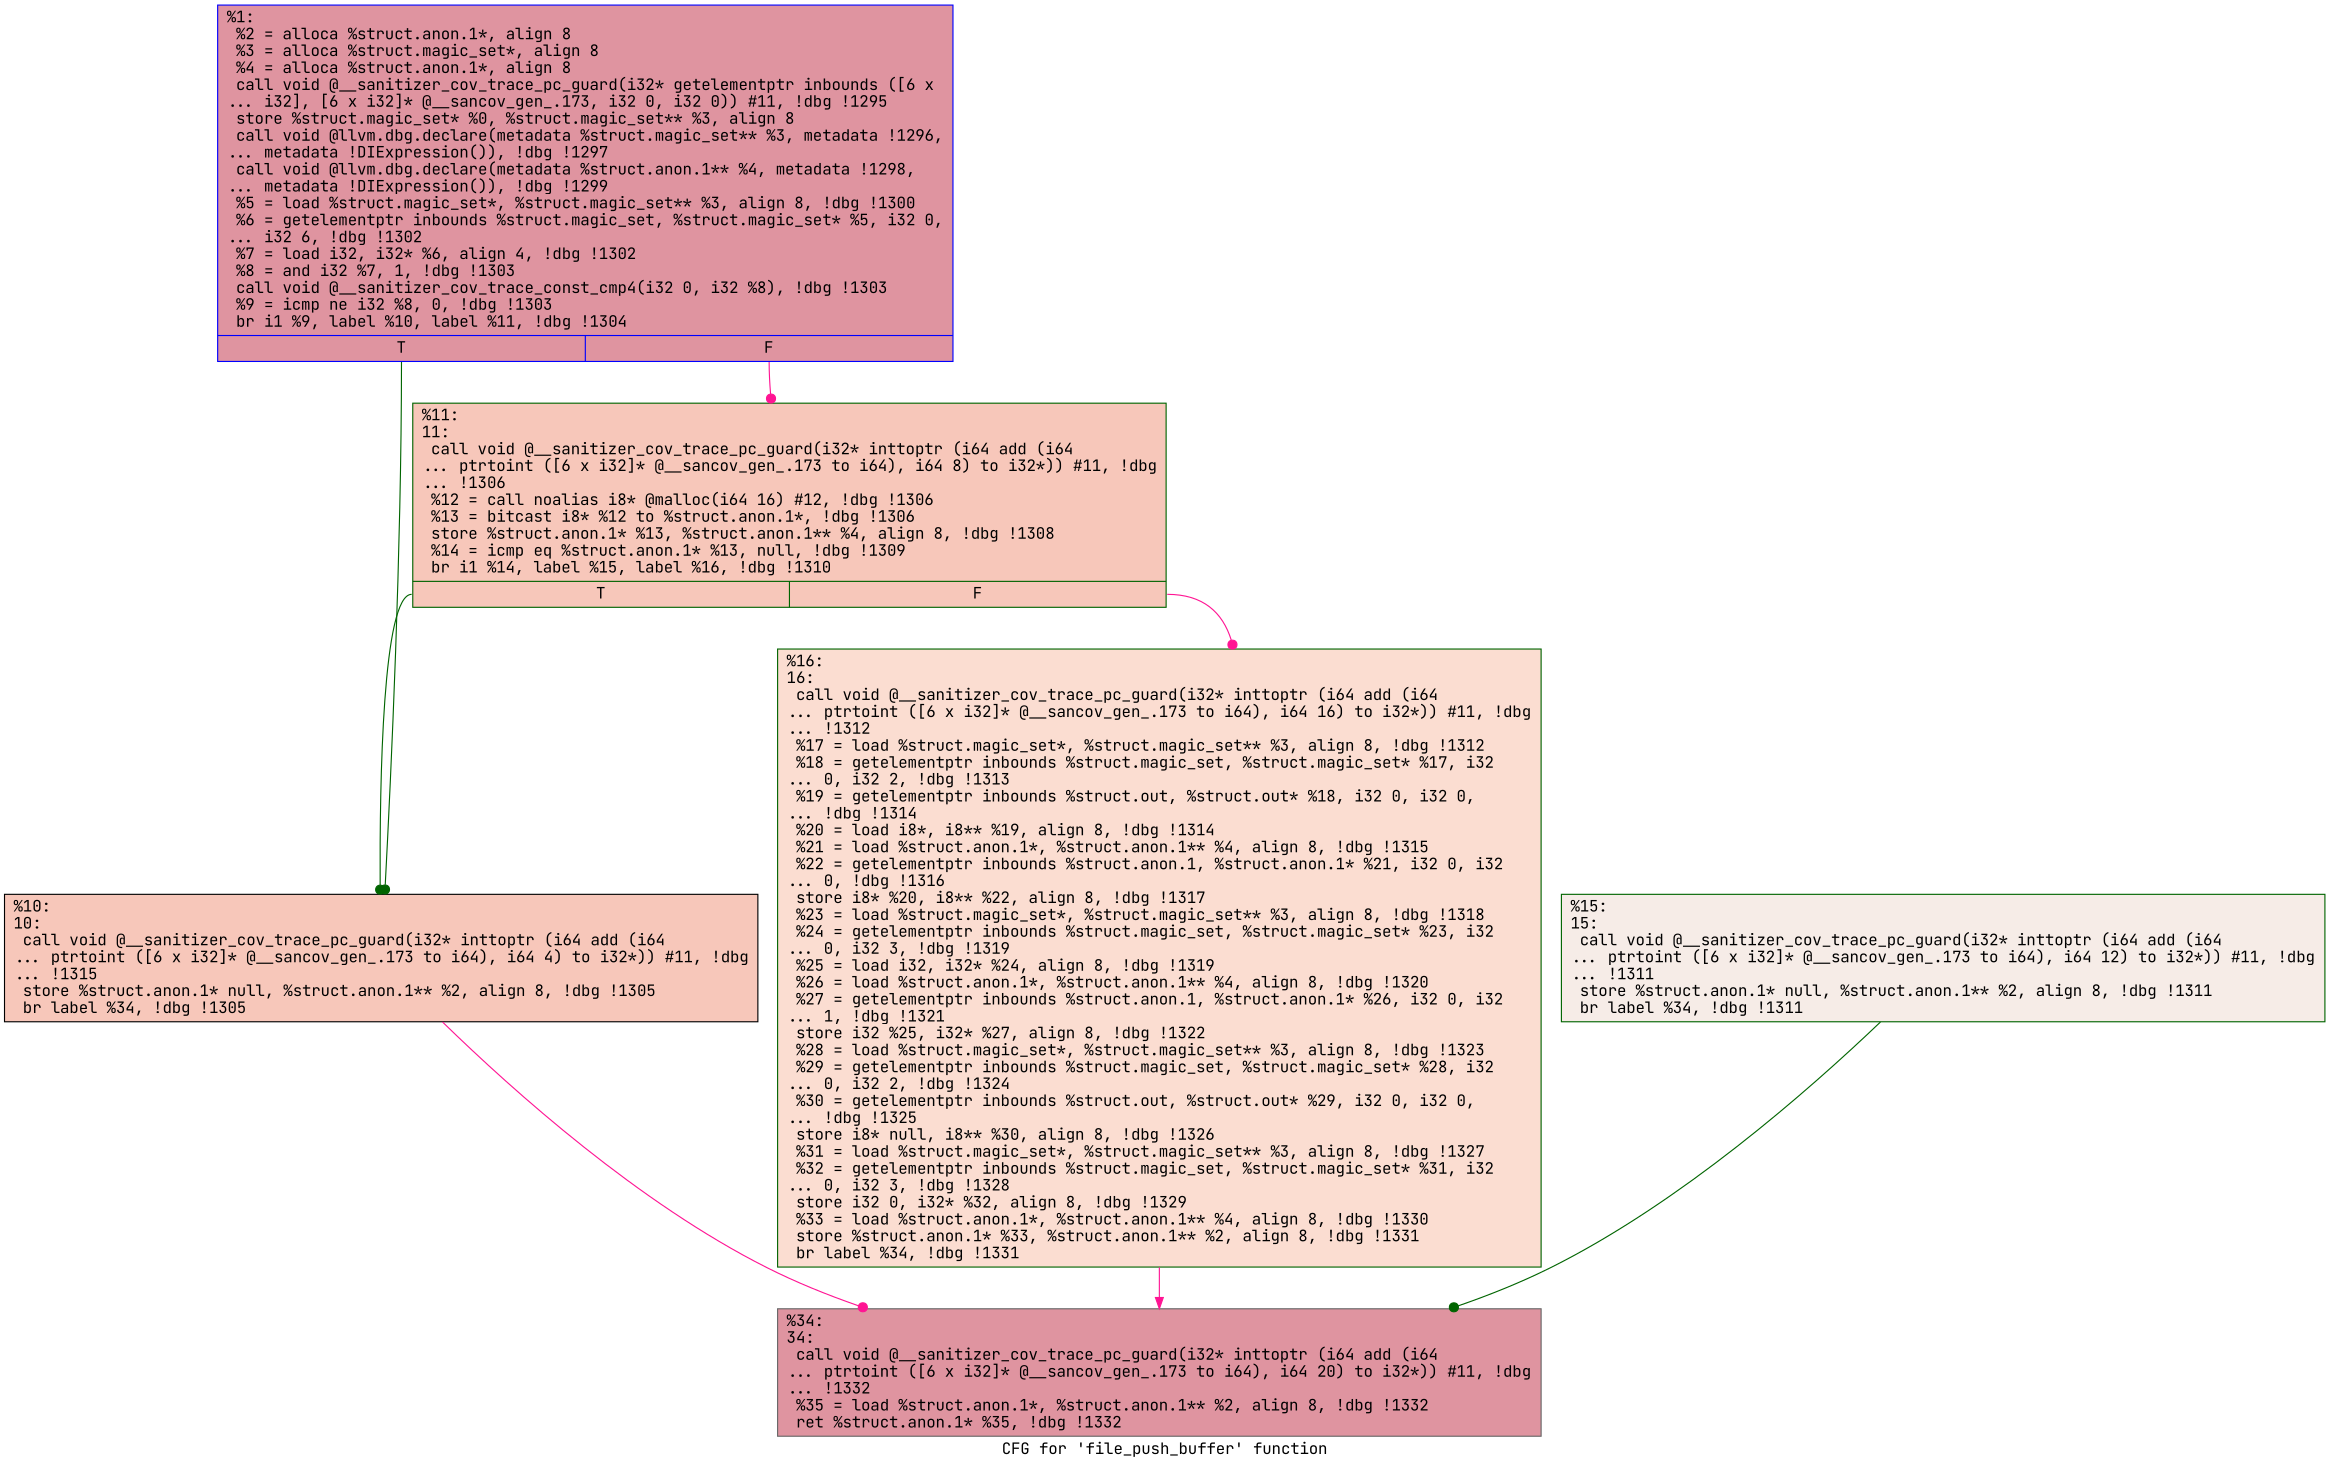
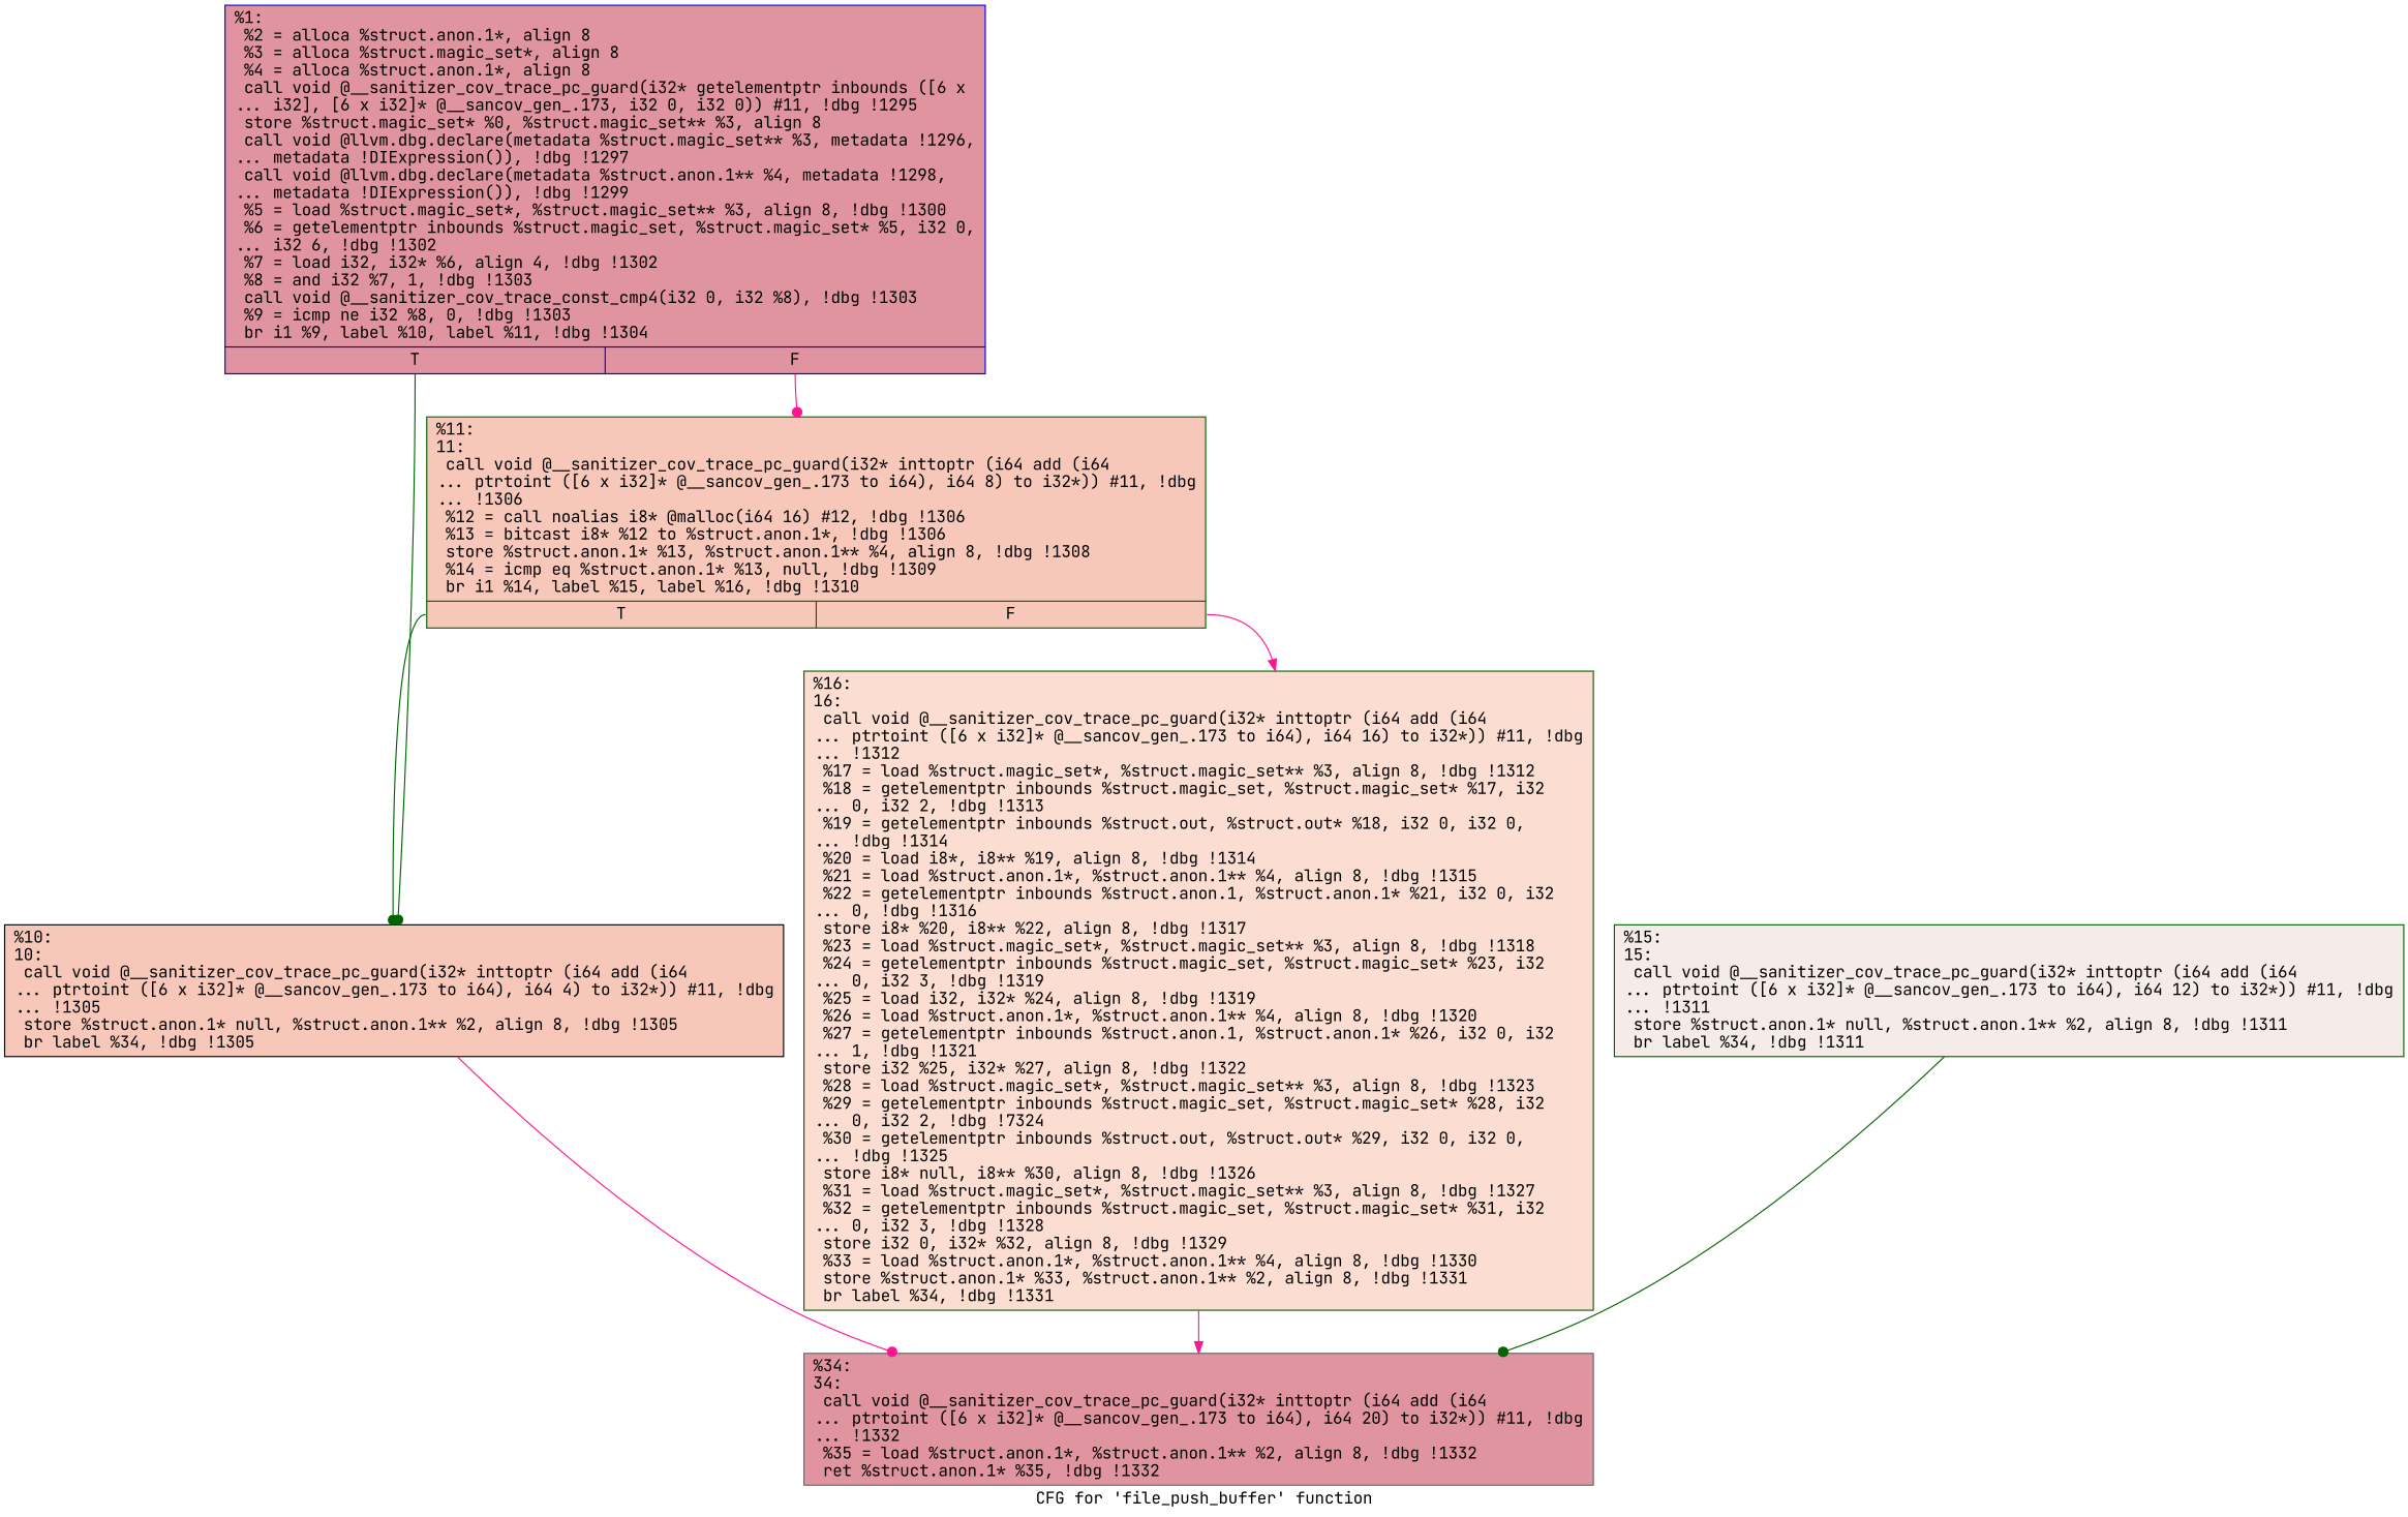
  digraph {
    fontname="JetBrains Mono"
    label="CFG for 'file_push_buffer' function"
    node [color=darkgreen fillcolor="#b70d2870" fontname="JetBrains Mono" shape=record style=filled]
    edge [arrowhead=dot color=deeppink fontname="JetBrains Mono"]
    n1 [color=blue label="{%1:\l  %2 = alloca %struct.anon.1*, align 8\l  %3 = alloca %struct.magic_set*, align 8\l  %4 = alloca %struct.anon.1*, align 8\l  call void @__sanitizer_cov_trace_pc_guard(i32* getelementptr inbounds ([6 x\l... i32], [6 x i32]* @__sancov_gen_.173, i32 0, i32 0)) #11, !dbg !1295\l  store %struct.magic_set* %0, %struct.magic_set** %3, align 8\l  call void @llvm.dbg.declare(metadata %struct.magic_set** %3, metadata !1296,\l... metadata !DIExpression()), !dbg !1297\l  call void @llvm.dbg.declare(metadata %struct.anon.1** %4, metadata !1298,\l... metadata !DIExpression()), !dbg !1299\l  %5 = load %struct.magic_set*, %struct.magic_set** %3, align 8, !dbg !1300\l  %6 = getelementptr inbounds %struct.magic_set, %struct.magic_set* %5, i32 0,\l... i32 6, !dbg !1302\l  %7 = load i32, i32* %6, align 4, !dbg !1302\l  %8 = and i32 %7, 1, !dbg !1303\l  call void @__sanitizer_cov_trace_const_cmp4(i32 0, i32 %8), !dbg !1303\l  %9 = icmp ne i32 %8, 0, !dbg !1303\l  br i1 %9, label %10, label %11, !dbg !1304\l|{<s0>T|<s1>F}}"]
-   n2 [color=black fillcolor="#ec7f6370" label="{%10:\l10:                                               \l  call void @__sanitizer_cov_trace_pc_guard(i32* inttoptr (i64 add (i64\l... ptrtoint ([6 x i32]* @__sancov_gen_.173 to i64), i64 4) to i32*)) #11, !dbg\l... !1315\l  store %struct.anon.1* null, %struct.anon.1** %2, align 8, !dbg !1305\l  br label %34, !dbg !1305\l}"]
+   n2 [color=black fillcolor="#ec7f6370" label="{%10:\l10:                                               \l  call void @__sanitizer_cov_trace_pc_guard(i32* inttoptr (i64 add (i64\l... ptrtoint ([6 x i32]* @__sancov_gen_.173 to i64), i64 4) to i32*)) #11, !dbg\l... !1305\l  store %struct.anon.1* null, %struct.anon.1** %2, align 8, !dbg !1305\l  br label %34, !dbg !1305\l}"]
    n3 [fillcolor="#ec7f6370" label="{%11:\l11:                                               \l  call void @__sanitizer_cov_trace_pc_guard(i32* inttoptr (i64 add (i64\l... ptrtoint ([6 x i32]* @__sancov_gen_.173 to i64), i64 8) to i32*)) #11, !dbg\l... !1306\l  %12 = call noalias i8* @malloc(i64 16) #12, !dbg !1306\l  %13 = bitcast i8* %12 to %struct.anon.1*, !dbg !1306\l  store %struct.anon.1* %13, %struct.anon.1** %4, align 8, !dbg !1308\l  %14 = icmp eq %struct.anon.1* %13, null, !dbg !1309\l  br i1 %14, label %15, label %16, !dbg !1310\l|{<s0>T|<s1>F}}"]
    n4 [color=gray40 label="{%34:\l34:                                               \l  call void @__sanitizer_cov_trace_pc_guard(i32* inttoptr (i64 add (i64\l... ptrtoint ([6 x i32]* @__sancov_gen_.173 to i64), i64 20) to i32*)) #11, !dbg\l... !1332\l  %35 = load %struct.anon.1*, %struct.anon.1** %2, align 8, !dbg !1332\l  ret %struct.anon.1* %35, !dbg !1332\l}"]
-   n5 [fillcolor="#f7b39670" label="{%16:\l16:                                               \l  call void @__sanitizer_cov_trace_pc_guard(i32* inttoptr (i64 add (i64\l... ptrtoint ([6 x i32]* @__sancov_gen_.173 to i64), i64 16) to i32*)) #11, !dbg\l... !1312\l  %17 = load %struct.magic_set*, %struct.magic_set** %3, align 8, !dbg !1312\l  %18 = getelementptr inbounds %struct.magic_set, %struct.magic_set* %17, i32\l... 0, i32 2, !dbg !1313\l  %19 = getelementptr inbounds %struct.out, %struct.out* %18, i32 0, i32 0,\l... !dbg !1314\l  %20 = load i8*, i8** %19, align 8, !dbg !1314\l  %21 = load %struct.anon.1*, %struct.anon.1** %4, align 8, !dbg !1315\l  %22 = getelementptr inbounds %struct.anon.1, %struct.anon.1* %21, i32 0, i32\l... 0, !dbg !1316\l  store i8* %20, i8** %22, align 8, !dbg !1317\l  %23 = load %struct.magic_set*, %struct.magic_set** %3, align 8, !dbg !1318\l  %24 = getelementptr inbounds %struct.magic_set, %struct.magic_set* %23, i32\l... 0, i32 3, !dbg !1319\l  %25 = load i32, i32* %24, align 8, !dbg !1319\l  %26 = load %struct.anon.1*, %struct.anon.1** %4, align 8, !dbg !1320\l  %27 = getelementptr inbounds %struct.anon.1, %struct.anon.1* %26, i32 0, i32\l... 1, !dbg !1321\l  store i32 %25, i32* %27, align 8, !dbg !1322\l  %28 = load %struct.magic_set*, %struct.magic_set** %3, align 8, !dbg !1323\l  %29 = getelementptr inbounds %struct.magic_set, %struct.magic_set* %28, i32\l... 0, i32 2, !dbg !1324\l  %30 = getelementptr inbounds %struct.out, %struct.out* %29, i32 0, i32 0,\l... !dbg !1325\l  store i8* null, i8** %30, align 8, !dbg !1326\l  %31 = load %struct.magic_set*, %struct.magic_set** %3, align 8, !dbg !1327\l  %32 = getelementptr inbounds %struct.magic_set, %struct.magic_set* %31, i32\l... 0, i32 3, !dbg !1328\l  store i32 0, i32* %32, align 8, !dbg !1329\l  %33 = load %struct.anon.1*, %struct.anon.1** %4, align 8, !dbg !1330\l  store %struct.anon.1* %33, %struct.anon.1** %2, align 8, !dbg !1331\l  br label %34, !dbg !1331\l}"]
+   n5 [fillcolor="#f7b39670" label="{%16:\l16:                                               \l  call void @__sanitizer_cov_trace_pc_guard(i32* inttoptr (i64 add (i64\l... ptrtoint ([6 x i32]* @__sancov_gen_.173 to i64), i64 16) to i32*)) #11, !dbg\l... !1312\l  %17 = load %struct.magic_set*, %struct.magic_set** %3, align 8, !dbg !1312\l  %18 = getelementptr inbounds %struct.magic_set, %struct.magic_set* %17, i32\l... 0, i32 2, !dbg !1313\l  %19 = getelementptr inbounds %struct.out, %struct.out* %18, i32 0, i32 0,\l... !dbg !1314\l  %20 = load i8*, i8** %19, align 8, !dbg !1314\l  %21 = load %struct.anon.1*, %struct.anon.1** %4, align 8, !dbg !1315\l  %22 = getelementptr inbounds %struct.anon.1, %struct.anon.1* %21, i32 0, i32\l... 0, !dbg !1316\l  store i8* %20, i8** %22, align 8, !dbg !1317\l  %23 = load %struct.magic_set*, %struct.magic_set** %3, align 8, !dbg !1318\l  %24 = getelementptr inbounds %struct.magic_set, %struct.magic_set* %23, i32\l... 0, i32 3, !dbg !1319\l  %25 = load i32, i32* %24, align 8, !dbg !1319\l  %26 = load %struct.anon.1*, %struct.anon.1** %4, align 8, !dbg !1320\l  %27 = getelementptr inbounds %struct.anon.1, %struct.anon.1* %26, i32 0, i32\l... 1, !dbg !1321\l  store i32 %25, i32* %27, align 8, !dbg !1322\l  %28 = load %struct.magic_set*, %struct.magic_set** %3, align 8, !dbg !1323\l  %29 = getelementptr inbounds %struct.magic_set, %struct.magic_set* %28, i32\l... 0, i32 2, !dbg !7324\l  %30 = getelementptr inbounds %struct.out, %struct.out* %29, i32 0, i32 0,\l... !dbg !1325\l  store i8* null, i8** %30, align 8, !dbg !1326\l  %31 = load %struct.magic_set*, %struct.magic_set** %3, align 8, !dbg !1327\l  %32 = getelementptr inbounds %struct.magic_set, %struct.magic_set* %31, i32\l... 0, i32 3, !dbg !1328\l  store i32 0, i32* %32, align 8, !dbg !1329\l  %33 = load %struct.anon.1*, %struct.anon.1** %4, align 8, !dbg !1330\l  store %struct.anon.1* %33, %struct.anon.1** %2, align 8, !dbg !1331\l  br label %34, !dbg !1331\l}"]
    n6 [fillcolor="#ead5c970" label="{%15:\l15:                                               \l  call void @__sanitizer_cov_trace_pc_guard(i32* inttoptr (i64 add (i64\l... ptrtoint ([6 x i32]* @__sancov_gen_.173 to i64), i64 12) to i32*)) #11, !dbg\l... !1311\l  store %struct.anon.1* null, %struct.anon.1** %2, align 8, !dbg !1311\l  br label %34, !dbg !1311\l}"]
    n1 -> n2 [color=darkgreen tailport=s0]
    n1 -> n3 [tailport=s1]
    n2 -> n4
    n3 -> n2 [color=darkgreen tailport=s0]
-   n3 -> n5 [tailport=s1]
+   n3 -> n5 [arrowhead=normal tailport=s1]
    n5 -> n4 [arrowhead=normal]
    n6 -> n4 [color=darkgreen]
  }
